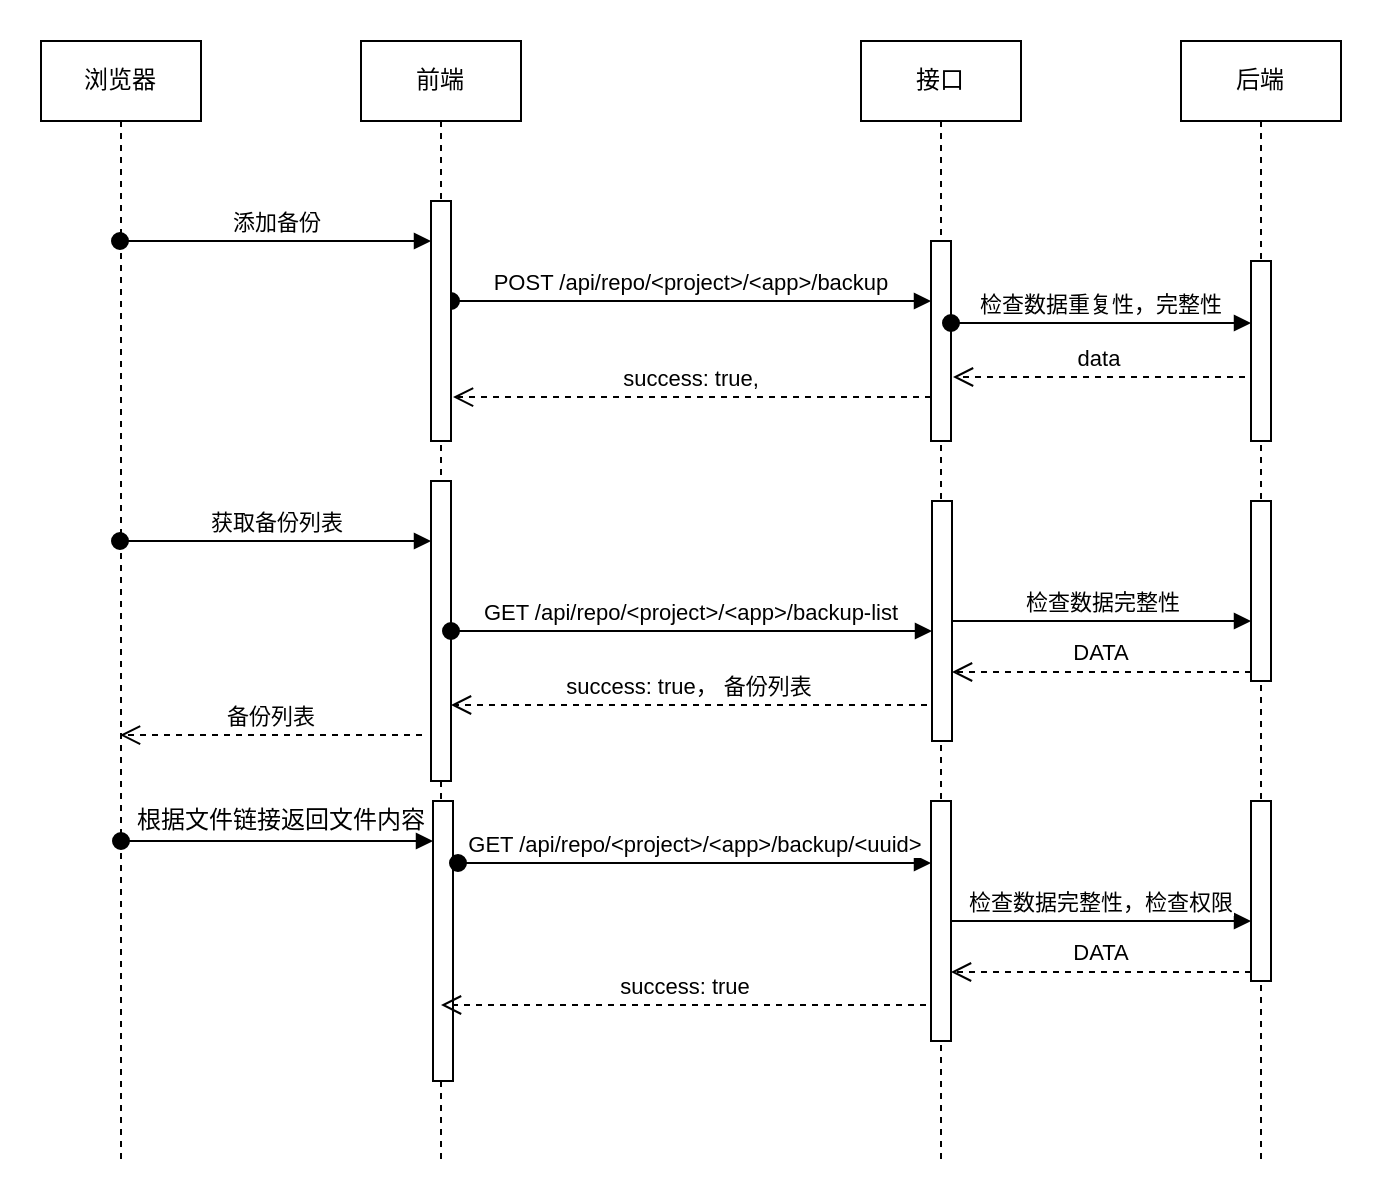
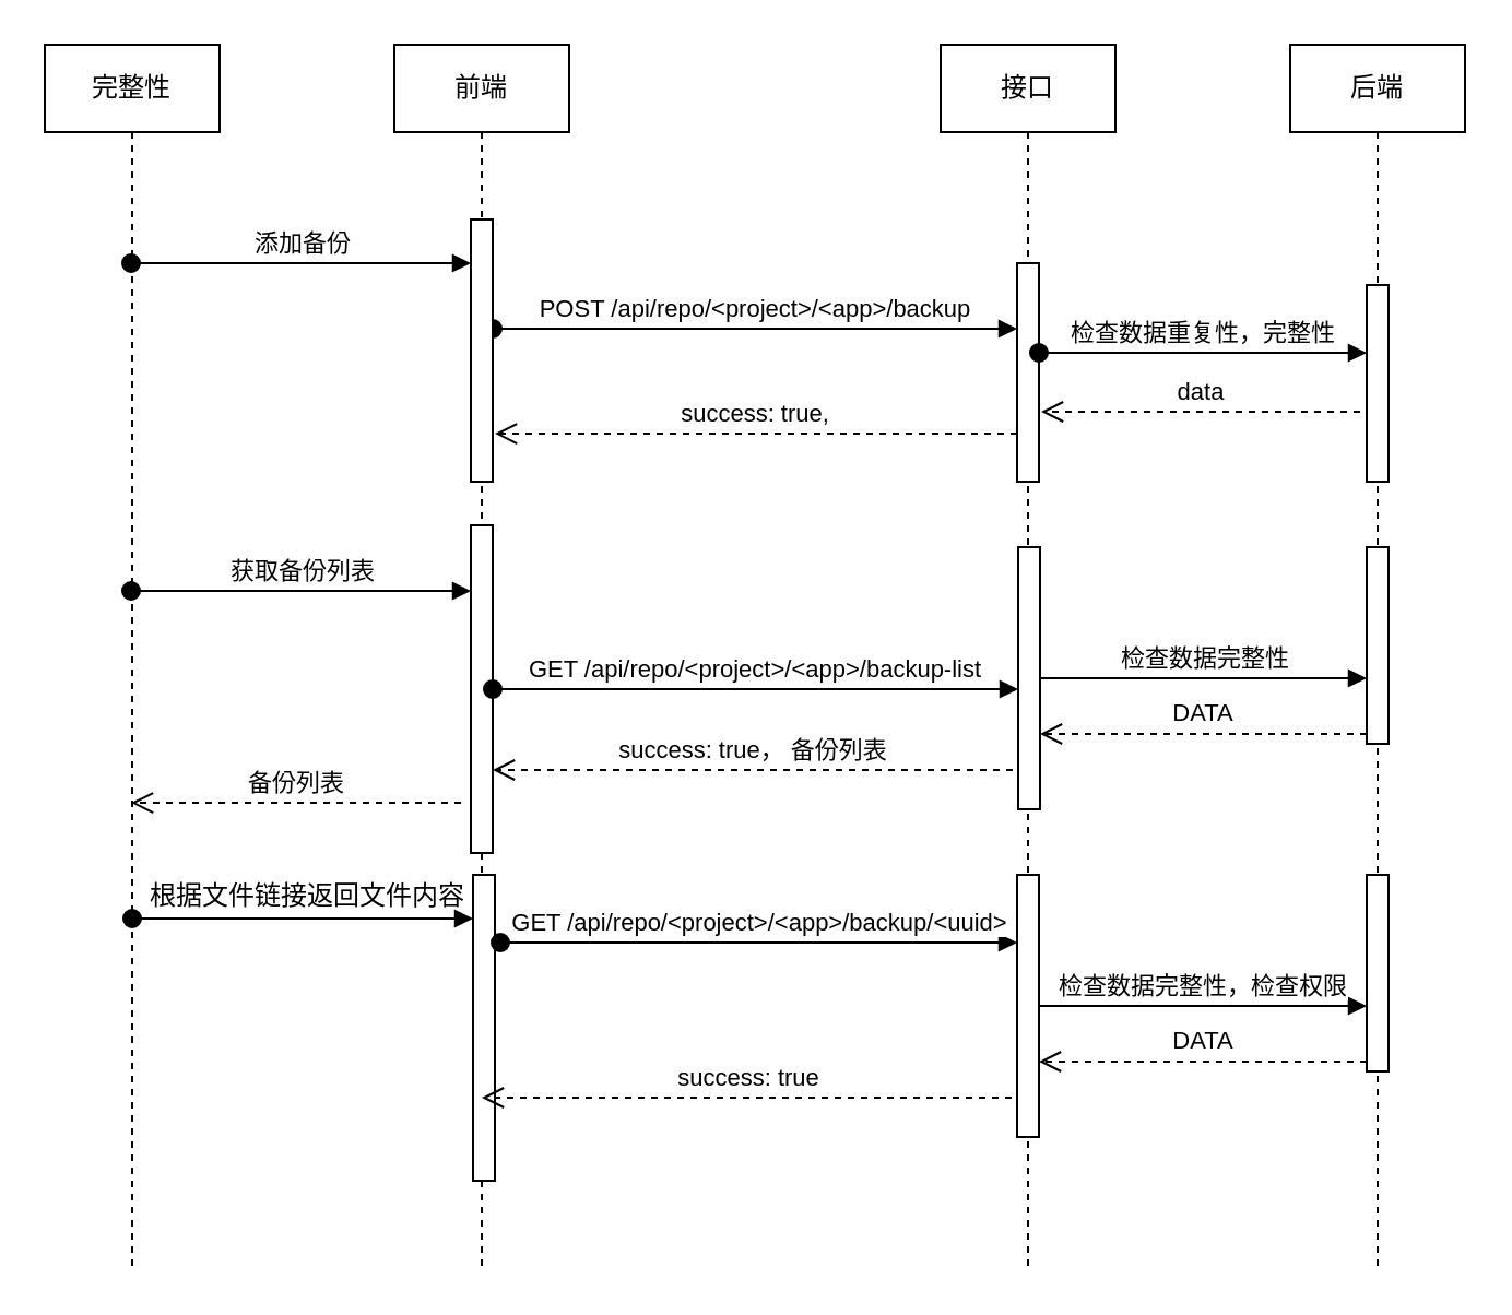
  <mxCell id="0" />
  <mxCell id="1" parent="0" />
  <mxCell id="2" value="前端" style="shape=umlLifeline;perimeter=lifelinePerimeter;whiteSpace=wrap;html=1;container=1;collapsible=0;recursiveResize=0;outlineConnect=0;" parent="1" vertex="1"><mxGeometry x="180" y="20" width="80" height="560" as="geometry" /></mxCell>
  <mxCell id="3" value="" style="html=1;points=[];perimeter=orthogonalPerimeter;" parent="2" vertex="1"><mxGeometry x="36" y="380" width="10" height="140" as="geometry" /></mxCell>
  <mxCell id="4" value="" style="html=1;points=[];perimeter=orthogonalPerimeter;" parent="2" vertex="1"><mxGeometry x="35" y="220" width="10" height="150" as="geometry" /></mxCell>
  <mxCell id="5" value="后端" style="shape=umlLifeline;perimeter=lifelinePerimeter;whiteSpace=wrap;html=1;container=1;collapsible=0;recursiveResize=0;outlineConnect=0;" parent="1" vertex="1"><mxGeometry x="590" y="20" width="80" height="560" as="geometry" /></mxCell>
  <mxCell id="6" value="" style="html=1;points=[];perimeter=orthogonalPerimeter;" parent="5" vertex="1"><mxGeometry x="35" y="110" width="10" height="90" as="geometry" /></mxCell>
  <mxCell id="7" value="" style="html=1;points=[];perimeter=orthogonalPerimeter;" parent="5" vertex="1"><mxGeometry x="35" y="230" width="10" height="90" as="geometry" /></mxCell>
  <mxCell id="8" value="" style="html=1;points=[];perimeter=orthogonalPerimeter;" parent="5" vertex="1"><mxGeometry x="35" y="380" width="10" height="90" as="geometry" /></mxCell>
- <mxCell id="9" value="浏览器" style="shape=umlLifeline;perimeter=lifelinePerimeter;whiteSpace=wrap;html=1;container=1;collapsible=0;recursiveResize=0;outlineConnect=0;" parent="1" vertex="1"><mxGeometry x="20" y="20" width="80" height="560" as="geometry" /></mxCell>
+ <mxCell id="9" value="完整性" style="shape=umlLifeline;perimeter=lifelinePerimeter;whiteSpace=wrap;html=1;container=1;collapsible=0;recursiveResize=0;outlineConnect=0;" parent="1" vertex="1"><mxGeometry x="20" y="20" width="80" height="560" as="geometry" /></mxCell>
  <mxCell id="10" value="添加备份" style="html=1;verticalAlign=bottom;startArrow=oval;endArrow=block;startSize=8;" parent="1" source="9" target="12" edge="1"><mxGeometry relative="1" as="geometry"><mxPoint x="70" y="120" as="sourcePoint" /><Array as="points"><mxPoint x="190.5" y="120" /></Array></mxGeometry></mxCell>
  <mxCell id="11" value="POST /api/repo/&amp;lt;project&amp;gt;/&amp;lt;app&amp;gt;/backup" style="html=1;verticalAlign=bottom;startArrow=oval;startFill=1;endArrow=block;startSize=8;" parent="1" source="12" target="16" edge="1"><mxGeometry width="60" relative="1" as="geometry"><mxPoint x="270" y="290" as="sourcePoint" /><mxPoint x="390" y="150" as="targetPoint" /><Array as="points"><mxPoint x="370" y="150" /></Array></mxGeometry></mxCell>
  <mxCell id="12" value="" style="html=1;points=[];perimeter=orthogonalPerimeter;" parent="1" vertex="1"><mxGeometry x="215" y="100" width="10" height="120" as="geometry" /></mxCell>
  <mxCell id="13" value="success: true," style="html=1;verticalAlign=bottom;endArrow=open;dashed=1;endSize=8;entryX=1.1;entryY=0.817;entryDx=0;entryDy=0;entryPerimeter=0;" parent="1" target="12" edge="1" source="16"><mxGeometry relative="1" as="geometry"><mxPoint x="414" y="200" as="sourcePoint" /><mxPoint x="225" y="208" as="targetPoint" /></mxGeometry></mxCell>
  <mxCell id="14" value="获取备份列表" style="html=1;verticalAlign=bottom;startArrow=oval;endArrow=block;startSize=8;" parent="1" target="4" edge="1"><mxGeometry relative="1" as="geometry"><mxPoint x="59.5" y="270" as="sourcePoint" /><Array as="points"><mxPoint x="130" y="270" /></Array></mxGeometry></mxCell>
  <mxCell id="15" value="接口" style="shape=umlLifeline;perimeter=lifelinePerimeter;whiteSpace=wrap;html=1;container=1;collapsible=0;recursiveResize=0;outlineConnect=0;" parent="1" vertex="1"><mxGeometry x="430" y="20" width="80" height="560" as="geometry" /></mxCell>
  <mxCell id="16" value="" style="html=1;points=[];perimeter=orthogonalPerimeter;" parent="15" vertex="1"><mxGeometry x="35" y="100" width="10" height="100" as="geometry" /></mxCell>
  <mxCell id="17" value="" style="html=1;points=[];perimeter=orthogonalPerimeter;" parent="15" vertex="1"><mxGeometry x="35.5" y="230" width="10" height="120" as="geometry" /></mxCell>
  <mxCell id="18" value="" style="html=1;points=[];perimeter=orthogonalPerimeter;" parent="15" vertex="1"><mxGeometry x="35" y="380" width="10" height="120" as="geometry" /></mxCell>
  <mxCell id="19" value="检查数据重复性，完整性" style="html=1;verticalAlign=bottom;startArrow=oval;endArrow=block;startSize=8;exitX=1;exitY=0.41;exitDx=0;exitDy=0;exitPerimeter=0;" parent="1" source="16" target="6" edge="1"><mxGeometry relative="1" as="geometry"><mxPoint x="430" y="160" as="sourcePoint" /></mxGeometry></mxCell>
  <mxCell id="20" value="data" style="html=1;verticalAlign=bottom;endArrow=open;dashed=1;endSize=8;entryX=1.1;entryY=0.68;entryDx=0;entryDy=0;entryPerimeter=0;exitX=-0.3;exitY=0.644;exitDx=0;exitDy=0;exitPerimeter=0;" parent="1" source="6" target="16" edge="1"><mxGeometry relative="1" as="geometry"><mxPoint x="480" y="250" as="sourcePoint" /><mxPoint x="460" y="210" as="targetPoint" /></mxGeometry></mxCell>
  <mxCell id="21" value="success: true， 备份列表" style="html=1;verticalAlign=bottom;endArrow=open;dashed=1;endSize=8;exitX=-0.25;exitY=0.85;exitDx=0;exitDy=0;exitPerimeter=0;" parent="1" source="17" edge="1" target="4"><mxGeometry relative="1" as="geometry"><mxPoint x="414.5" y="331" as="sourcePoint" /><mxPoint x="240" y="352" as="targetPoint" /></mxGeometry></mxCell>
  <mxCell id="22" value="" style="html=1;verticalAlign=bottom;startArrow=oval;endArrow=block;startSize=8;" parent="1" target="3" edge="1"><mxGeometry x="-0.096" y="15" relative="1" as="geometry"><mxPoint x="60" y="420" as="sourcePoint" /><Array as="points"><mxPoint x="130.5" y="420" /></Array><mxPoint x="-10" y="5" as="offset" /></mxGeometry></mxCell>
  <mxCell id="23" value="GET /api/repo/&amp;lt;project&amp;gt;/&amp;lt;app&amp;gt;/backup/&amp;lt;uuid&amp;gt;" style="html=1;verticalAlign=bottom;startArrow=oval;endArrow=block;startSize=8;" parent="1" target="18" edge="1"><mxGeometry relative="1" as="geometry"><mxPoint x="228.5" y="431" as="sourcePoint" /><mxPoint x="390" y="430" as="targetPoint" /></mxGeometry></mxCell>
  <mxCell id="24" value="检查数据完整性，检查权限" style="html=1;verticalAlign=bottom;endArrow=block;" parent="1" source="18" edge="1" target="8"><mxGeometry relative="1" as="geometry"><mxPoint x="11" y="370" as="sourcePoint" /><mxPoint x="615.5" y="450" as="targetPoint" /></mxGeometry></mxCell>
  <mxCell id="25" value="DATA" style="html=1;verticalAlign=bottom;endArrow=open;dashed=1;endSize=8;exitX=0;exitY=0.95;" parent="1" source="8" edge="1" target="18"><mxGeometry relative="1" as="geometry"><mxPoint x="450" y="485" as="targetPoint" /></mxGeometry></mxCell>
  <mxCell id="26" value="success: true" style="html=1;verticalAlign=bottom;endArrow=open;dashed=1;endSize=8;exitX=-0.25;exitY=0.85;exitDx=0;exitDy=0;exitPerimeter=0;" parent="1" source="18" edge="1"><mxGeometry relative="1" as="geometry"><mxPoint x="415" y="481" as="sourcePoint" /><mxPoint x="220" y="502" as="targetPoint" /></mxGeometry></mxCell>
  <mxCell id="27" value="备份列表" style="html=1;verticalAlign=bottom;endArrow=open;dashed=1;endSize=8;exitX=-0.45;exitY=0.847;exitDx=0;exitDy=0;exitPerimeter=0;" parent="1" source="4" target="9" edge="1"><mxGeometry relative="1" as="geometry"><mxPoint x="170" y="350" as="sourcePoint" /><mxPoint x="90" y="350" as="targetPoint" /></mxGeometry></mxCell>
  <mxCell id="28" value="DATA" style="html=1;verticalAlign=bottom;endArrow=open;dashed=1;endSize=8;exitX=0;exitY=0.95;" parent="1" source="7" edge="1" target="17"><mxGeometry relative="1" as="geometry"><mxPoint x="440" y="336" as="targetPoint" /></mxGeometry></mxCell>
  <mxCell id="29" value="检查数据完整性" style="html=1;verticalAlign=bottom;endArrow=block;" parent="1" source="17" edge="1" target="7"><mxGeometry relative="1" as="geometry"><mxPoint x="450.5" y="260" as="sourcePoint" /><mxPoint x="560" y="310" as="targetPoint" /></mxGeometry></mxCell>
  <mxCell id="30" value="根据文件链接返回文件内容" style="text;html=1;align=center;verticalAlign=middle;resizable=0;points=[];autosize=1;" vertex="1" parent="1"><mxGeometry x="60" y="400" width="160" height="20" as="geometry" /></mxCell>
  <mxCell id="31" value="&lt;div&gt;GET /api/repo/&amp;lt;project&amp;gt;/&amp;lt;app&amp;gt;/backup-list&lt;/div&gt;" style="html=1;verticalAlign=bottom;startArrow=oval;endArrow=block;startSize=8;" parent="1" target="17" edge="1" source="4"><mxGeometry relative="1" as="geometry"><mxPoint x="248" y="281" as="sourcePoint" /><mxPoint x="410" y="284" as="targetPoint" /></mxGeometry></mxCell>
